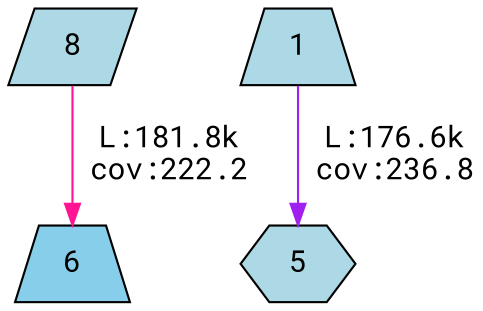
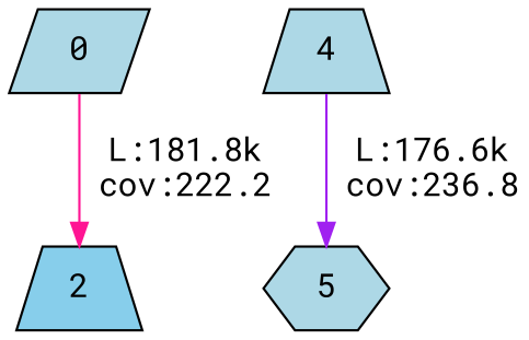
  digraph {
    fontname="Roboto Mono"
    node [fillcolor=lightblue fontname="Roboto Mono" shape=trapezium style=filled]
    edge [arrowhead=normal fontname="Roboto Mono"]
-   0 [shape=parallelogram label=8]
-   2 [fillcolor=skyblue label=6]
+   0 [shape=parallelogram]
+   2 [fillcolor=skyblue]
    n3 [label=5 shape=hexagon]
-   1
+   1 [label=4]
    0 -> 2 [color=deeppink label=" L:181.8k\n cov:222.2"]
    1 -> n3 [color=purple label=" L:176.6k\n cov:236.8"]
  }
